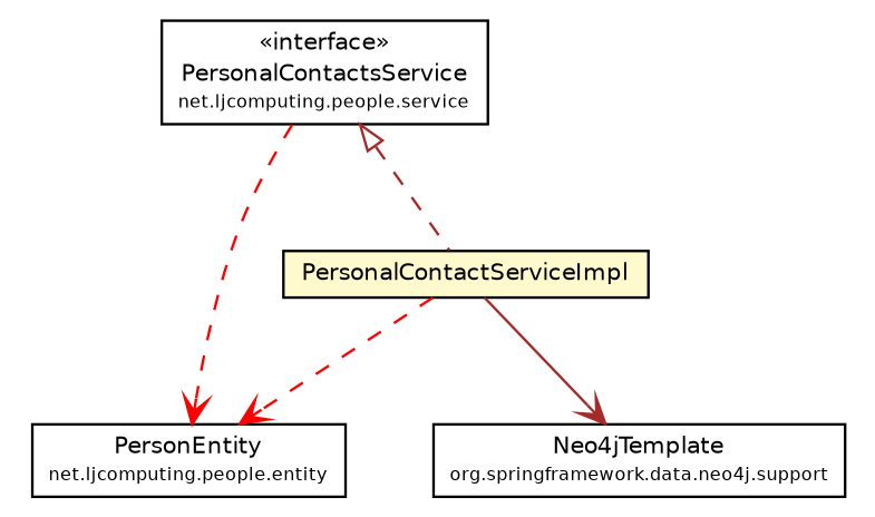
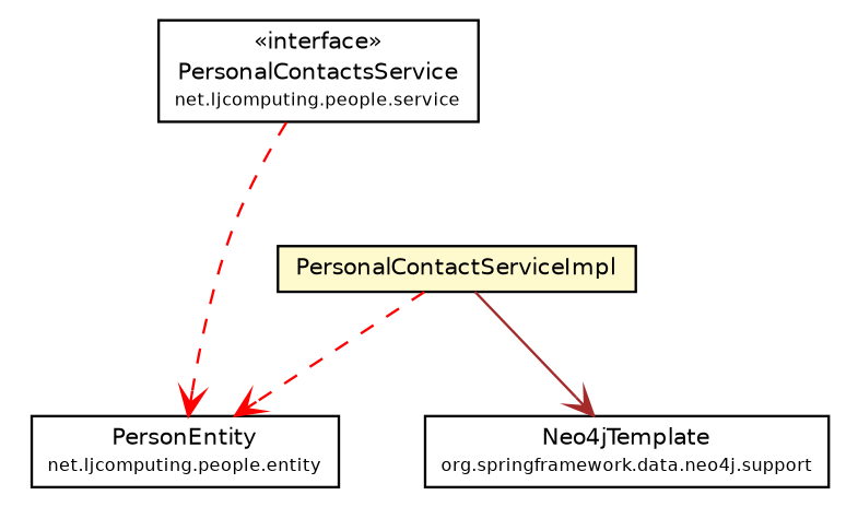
  digraph {
    nodesep=0.25
    ranksep=0.5
    node [fontcolor=black fontname=Helvetica fontsize=9.0 shape=plaintext]
    edge [arrowhead=open color=red fontcolor=black fontname=Helvetica fontsize=10.0 headport=p labelfontname=Helvetica labelfontsize=10 style=dashed tailport=p]
    n1 [label=<<table title="net.ljcomputing.people.entity.PersonEntity" border="0" cellborder="1" cellspacing="0" cellpadding="2" port="p" href="../../entity/PersonEntity.html"> 		<tr><td><table border="0" cellspacing="0" cellpadding="1"> <tr><td align="center" balign="center"> PersonEntity </td></tr> <tr><td align="center" balign="center"><font point-size="7.0"> net.ljcomputing.people.entity </font></td></tr> 		</table></td></tr> 		</table>>]
    n2 [label=<<table title="net.ljcomputing.people.service.PersonalContactsService" border="0" cellborder="1" cellspacing="0" cellpadding="2" port="p" href="../PersonalContactsService.html"> 		<tr><td><table border="0" cellspacing="0" cellpadding="1"> <tr><td align="center" balign="center"> &#171;interface&#187; </td></tr> <tr><td align="center" balign="center"> PersonalContactsService </td></tr> <tr><td align="center" balign="center"><font point-size="7.0"> net.ljcomputing.people.service </font></td></tr> 		</table></td></tr> 		</table>>]
    n3 [label=<<table title="net.ljcomputing.people.service.impl.PersonalContactServiceImpl" border="0" cellborder="1" cellspacing="0" cellpadding="2" port="p" bgcolor="lemonChiffon" href="./PersonalContactServiceImpl.html"> 		<tr><td><table border="0" cellspacing="0" cellpadding="1"> <tr><td align="center" balign="center"> PersonalContactServiceImpl </td></tr> 		</table></td></tr> 		</table>>]
    n4 [label=<<table title="org.springframework.data.neo4j.support.Neo4jTemplate" border="0" cellborder="1" cellspacing="0" cellpadding="2" port="p"> 		<tr><td><table border="0" cellspacing="0" cellpadding="1"> <tr><td align="center" balign="center"> Neo4jTemplate </td></tr> <tr><td align="center" balign="center"><font point-size="7.0"> org.springframework.data.neo4j.support </font></td></tr> 		</table></td></tr> 		</table>>]
    n2 -> n1
-   n2 -> n3 [arrowtail=empty color=brown dir=back fontsize=10 arrowhead="" fontcolor=""]
    n3 -> n1
    n3 -> n4 [color=brown style=""]
  }
